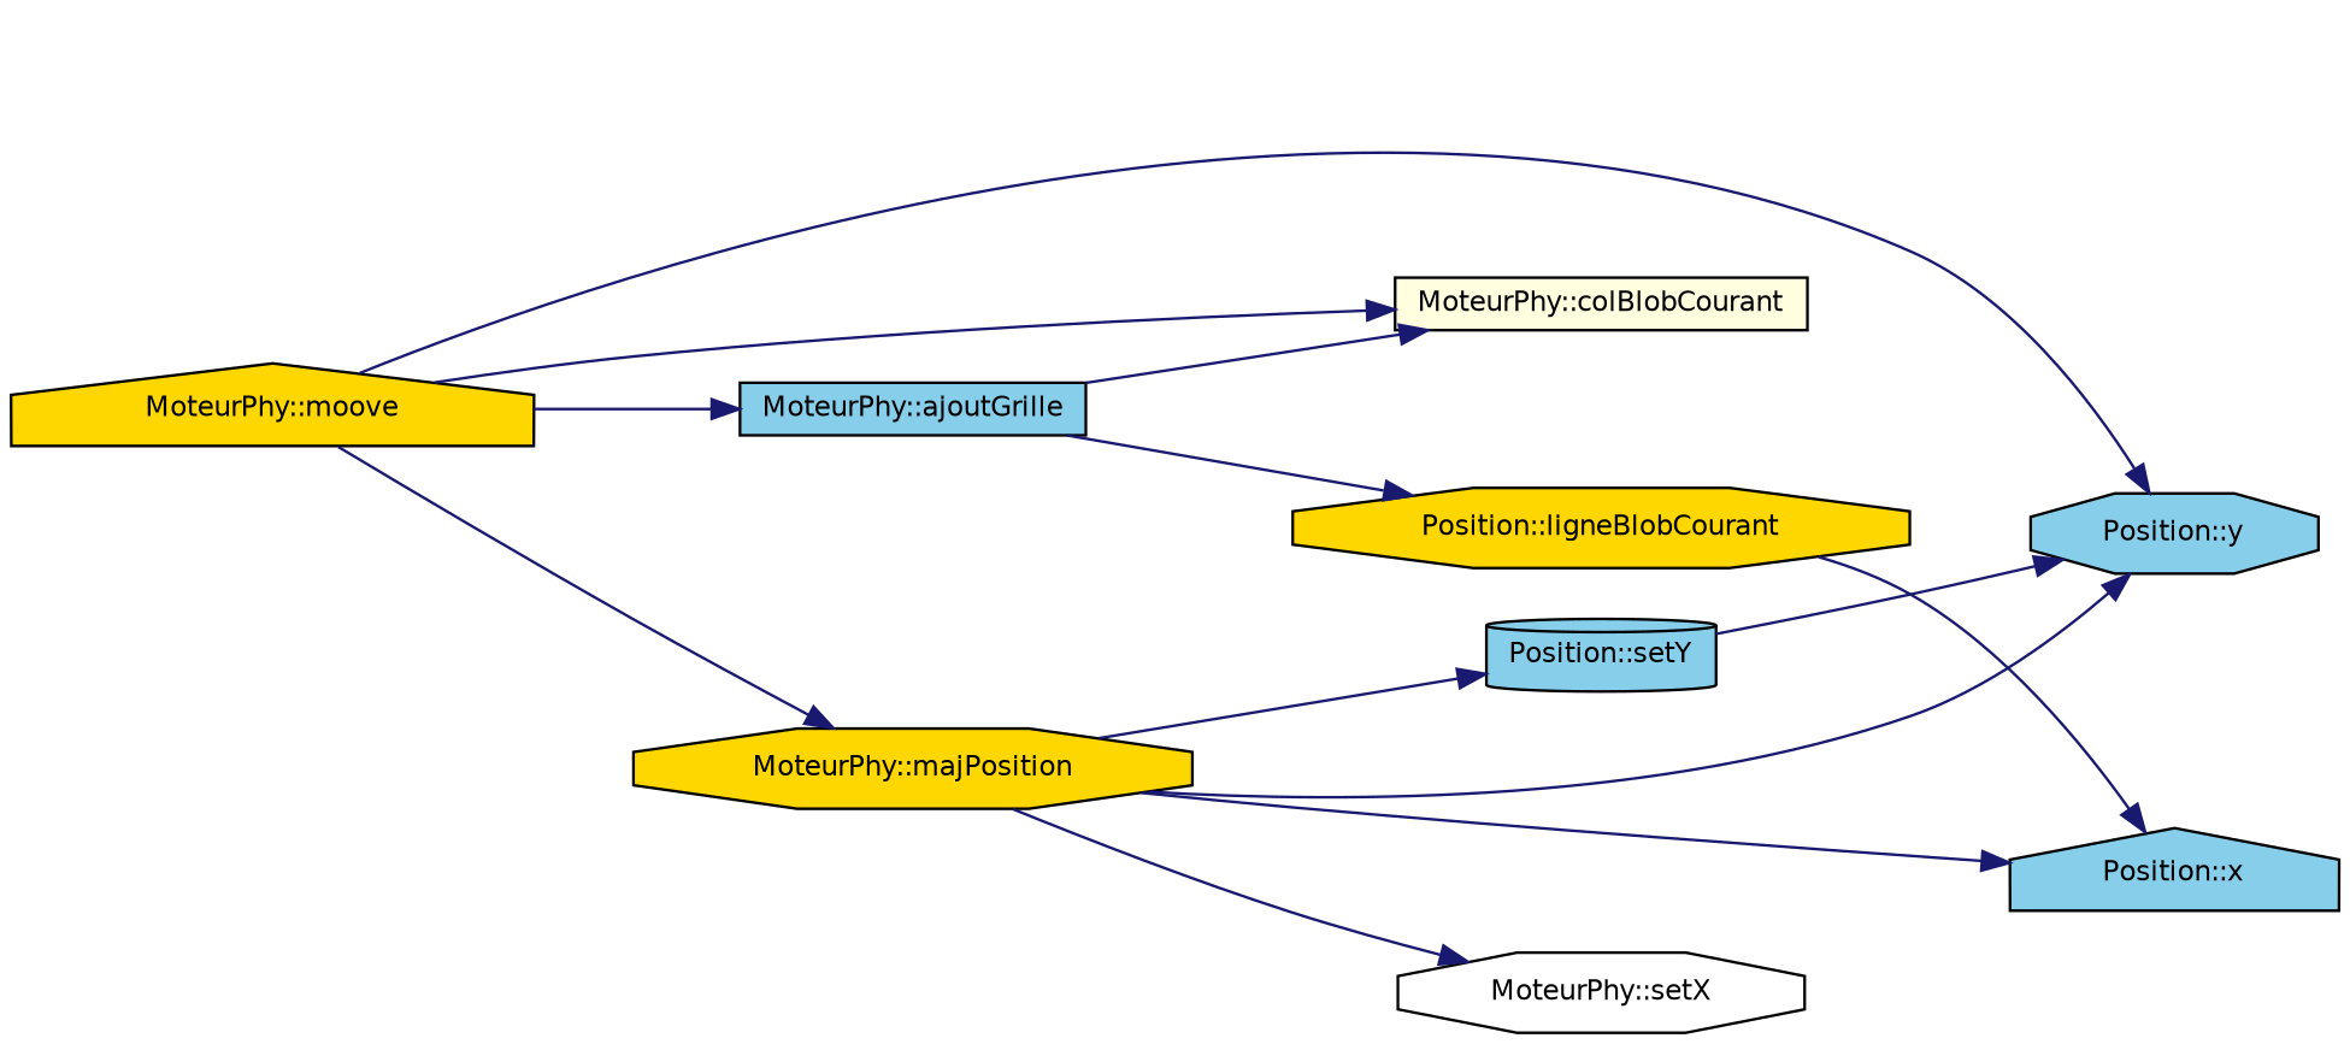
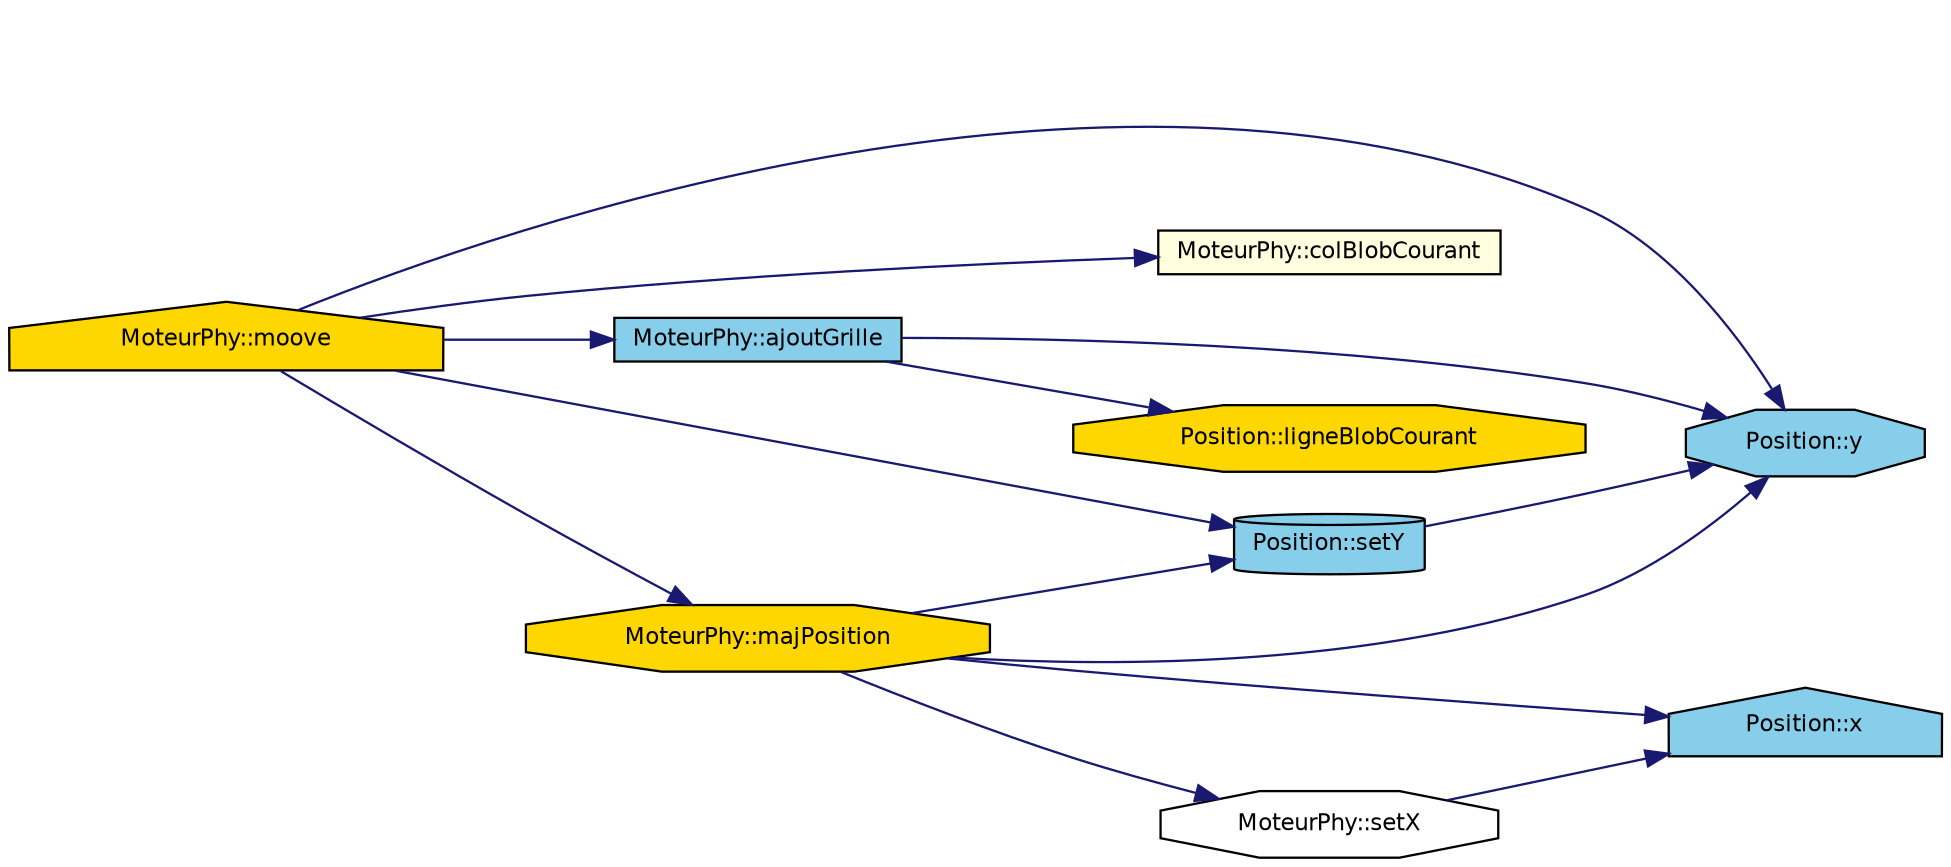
  digraph {
    rankdir=LR
    node [color=black fillcolor=skyblue fontname=Helvetica fontsize=10 shape=octagon style=filled]
    edge [color=midnightblue fontname=Helvetica fontsize=10 labelfontname=Helvetica labelfontsize=10 style=solid]
    n1 [fillcolor=gold fontcolor=black height=0.2 label="MoteurPhy::moove" shape=house width=0.4]
    n2 [height=0.2 label="MoteurPhy::ajoutGrille" shape=box width=0.4]
    n3 [fillcolor=lightyellow height=0.2 label="MoteurPhy::colBlobCourant" shape=box width=0.4]
    n4 [fillcolor=gold height=0.2 label="MoteurPhy::majPosition" width=0.4]
    n5 [height=0.2 label="Position::setY" shape=cylinder width=0.4]
    n6 [height=0.2 label="Position::y" width=0.4]
    n7 [fillcolor=gold height=0.2 label="Position::ligneBlobCourant" width=0.4]
    n8 [fillcolor=white height=0.2 label="MoteurPhy::setX" width=0.4]
    n9 [height=0.2 label="Position::x" shape=house width=0.4]
    n1 -> n2
    n1 -> n3
    n1 -> n4
+   n1 -> n5
    n1 -> n6
-   n2 -> n3
+   n2 -> n6
    n2 -> n7
    n4 -> n5
    n4 -> n6
    n4 -> n8
    n4 -> n9
    n5 -> n6
-   n7 -> n9
+   n8 -> n9
  }
